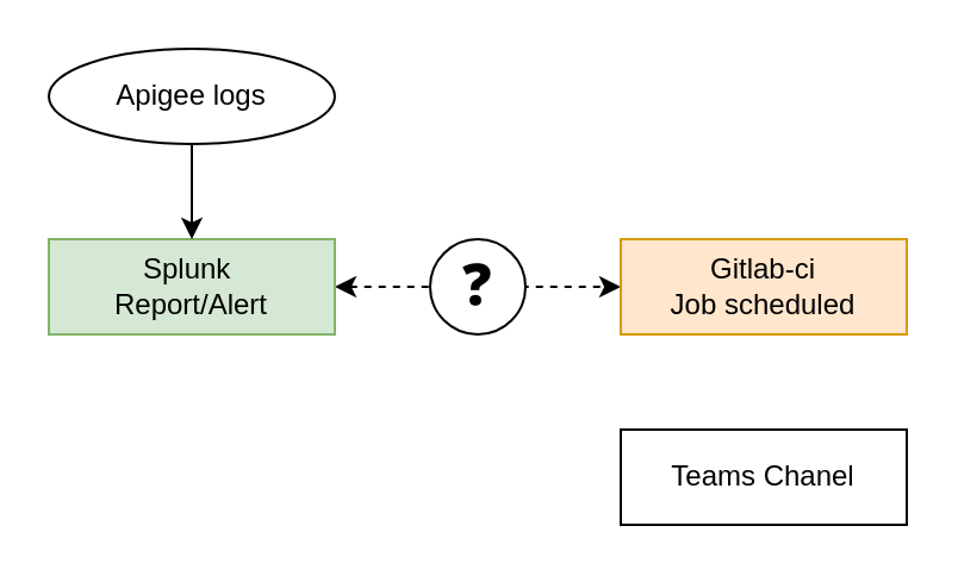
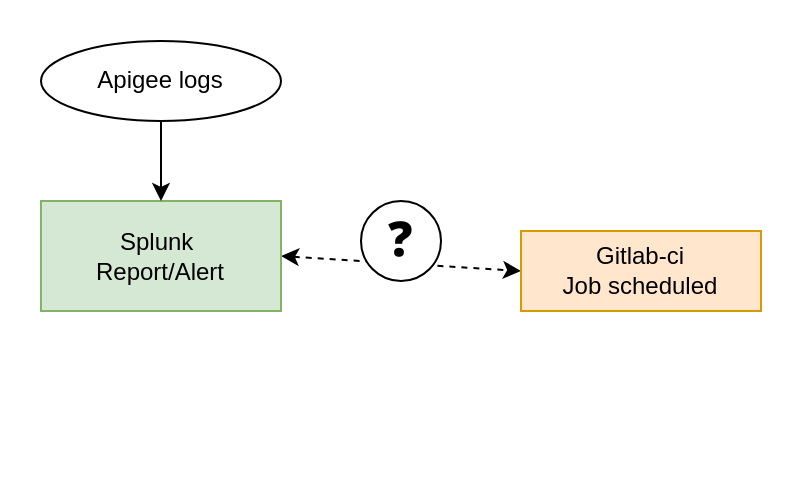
  <mxCell id="0" />
  <mxCell id="1" parent="0" />
  <mxCell id="2" value="" style="endArrow=classic;startArrow=classic;html=1;rounded=0;exitX=1;exitY=0.5;exitDx=0;exitDy=0;entryX=0;entryY=0.5;entryDx=0;entryDy=0;dashed=1;" edge="1" parent="1" source="3" target="6"><mxGeometry width="50" height="50" relative="1" as="geometry"><mxPoint x="290" y="180" as="sourcePoint" /><mxPoint x="340" y="130" as="targetPoint" /><Array as="points" /></mxGeometry></mxCell>
- <mxCell id="3" value="Splunk&amp;nbsp;&lt;br&gt;Report/Alert" style="rounded=0;whiteSpace=wrap;html=1;fillColor=#d5e8d4;strokeColor=#82b366;" vertex="1" parent="1"><mxGeometry x="20" y="100" width="120" height="40" as="geometry" /></mxCell>
+ <mxCell id="3" value="Splunk&amp;nbsp;&lt;br&gt;Report/Alert" style="rounded=0;whiteSpace=wrap;html=1;fillColor=#d5e8d4;strokeColor=#82b366;" vertex="1" parent="1"><mxGeometry x="20" y="100" width="120" height="55" as="geometry" /></mxCell>
  <mxCell id="4" style="edgeStyle=orthogonalEdgeStyle;rounded=0;orthogonalLoop=1;jettySize=auto;html=1;" edge="1" parent="1" source="5" target="3"><mxGeometry relative="1" as="geometry" /></mxCell>
  <mxCell id="5" value="Apigee logs" style="ellipse;whiteSpace=wrap;html=1;" vertex="1" parent="1"><mxGeometry x="20" y="20" width="120" height="40" as="geometry" /></mxCell>
- <mxCell id="6" value="Gitlab-ci&lt;br&gt;Job scheduled" style="rounded=0;whiteSpace=wrap;html=1;fillColor=#ffe6cc;strokeColor=#d79b00;" vertex="1" parent="1"><mxGeometry x="260" y="100" width="120" height="40" as="geometry" /></mxCell>
- <mxCell id="7" value="Teams Chanel" style="rounded=0;whiteSpace=wrap;html=1;" vertex="1" parent="1"><mxGeometry x="260" y="180" width="120" height="40" as="geometry" /></mxCell>
+ <mxCell id="6" value="Gitlab-ci&lt;br&gt;Job scheduled" style="rounded=0;whiteSpace=wrap;html=1;fillColor=#ffe6cc;strokeColor=#d79b00;" vertex="1" parent="1"><mxGeometry x="260" y="115" width="120" height="40" as="geometry" /></mxCell>
  <mxCell id="8" value="&lt;font style=&quot;font-size: 24px;&quot;&gt;❓&lt;/font&gt;" style="ellipse;whiteSpace=wrap;html=1;aspect=fixed;" vertex="1" parent="1"><mxGeometry x="180" y="100" width="40" height="40" as="geometry" /></mxCell>
